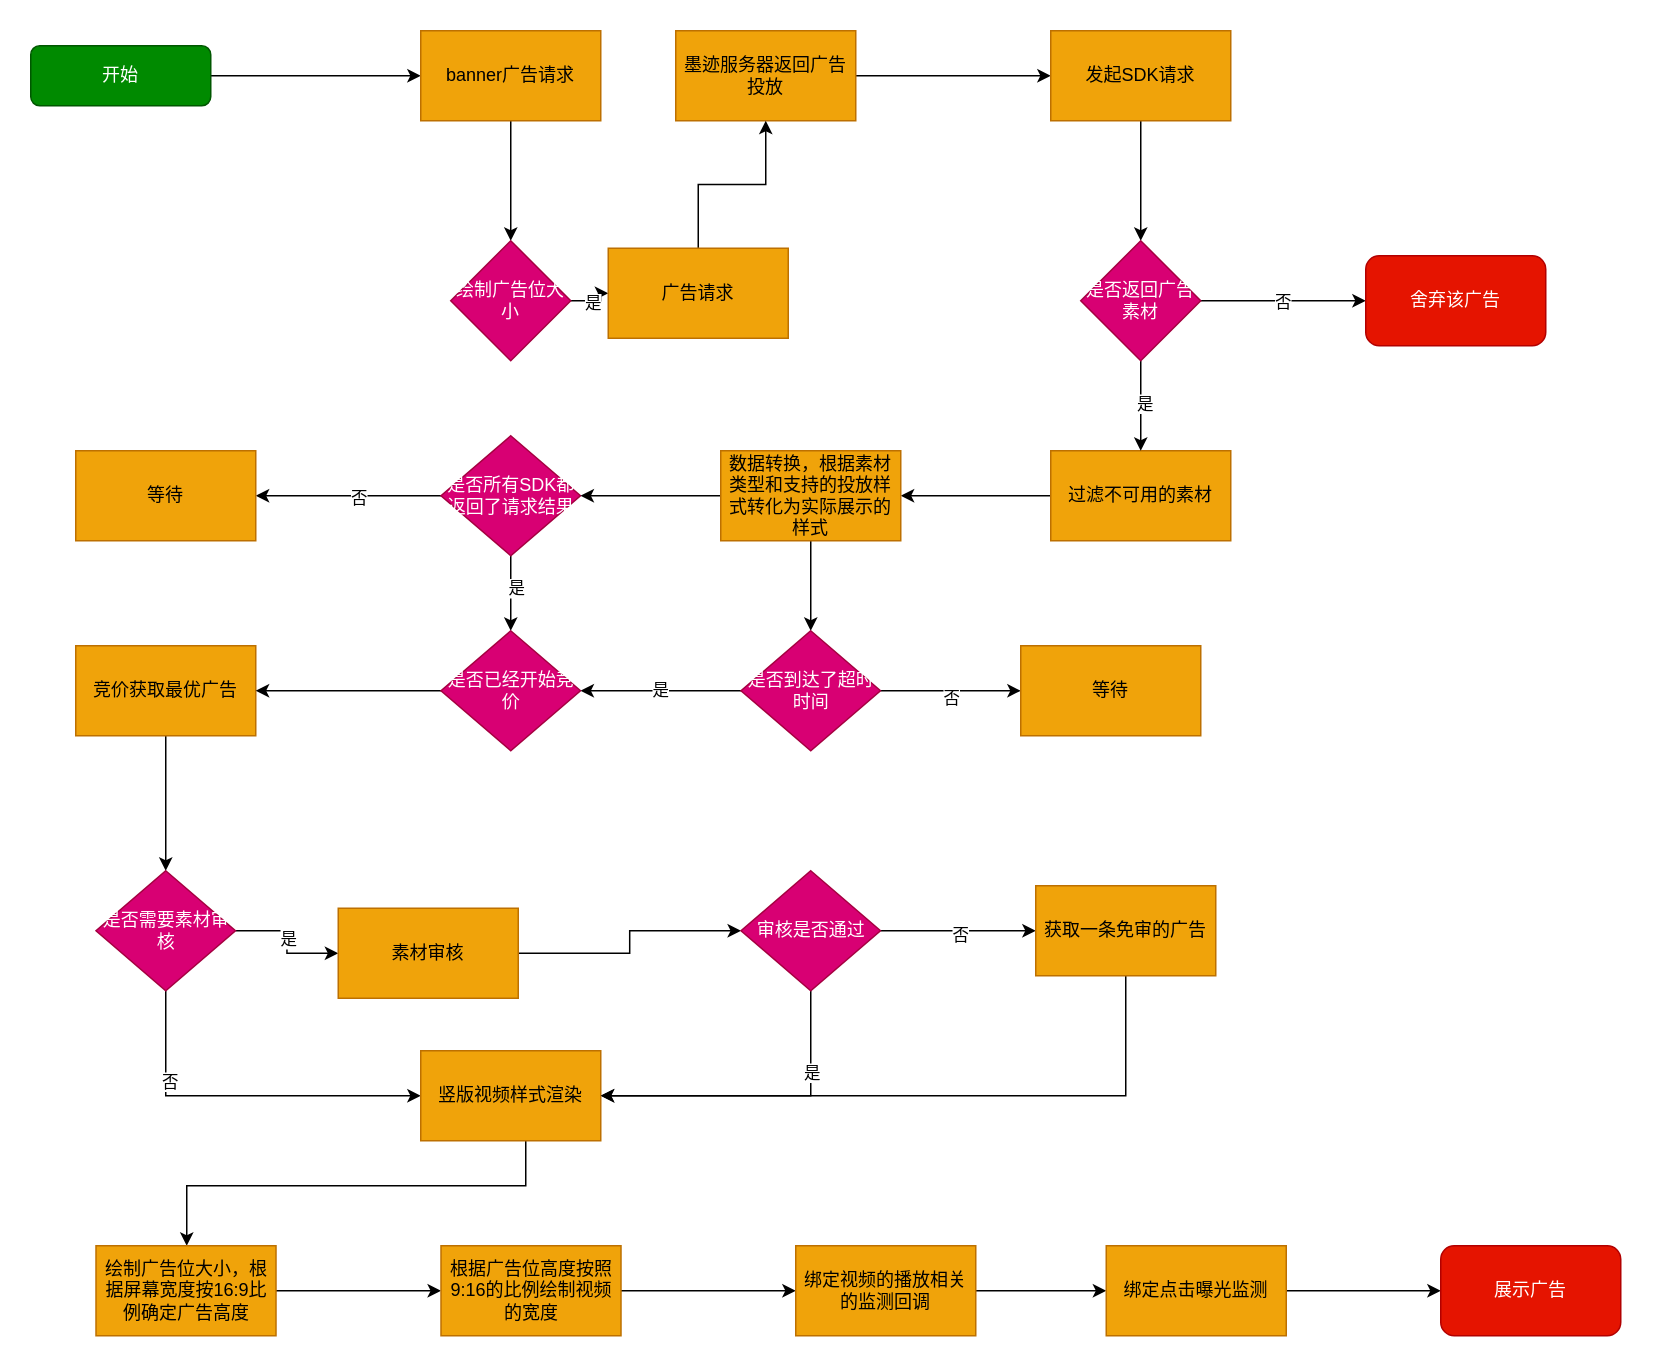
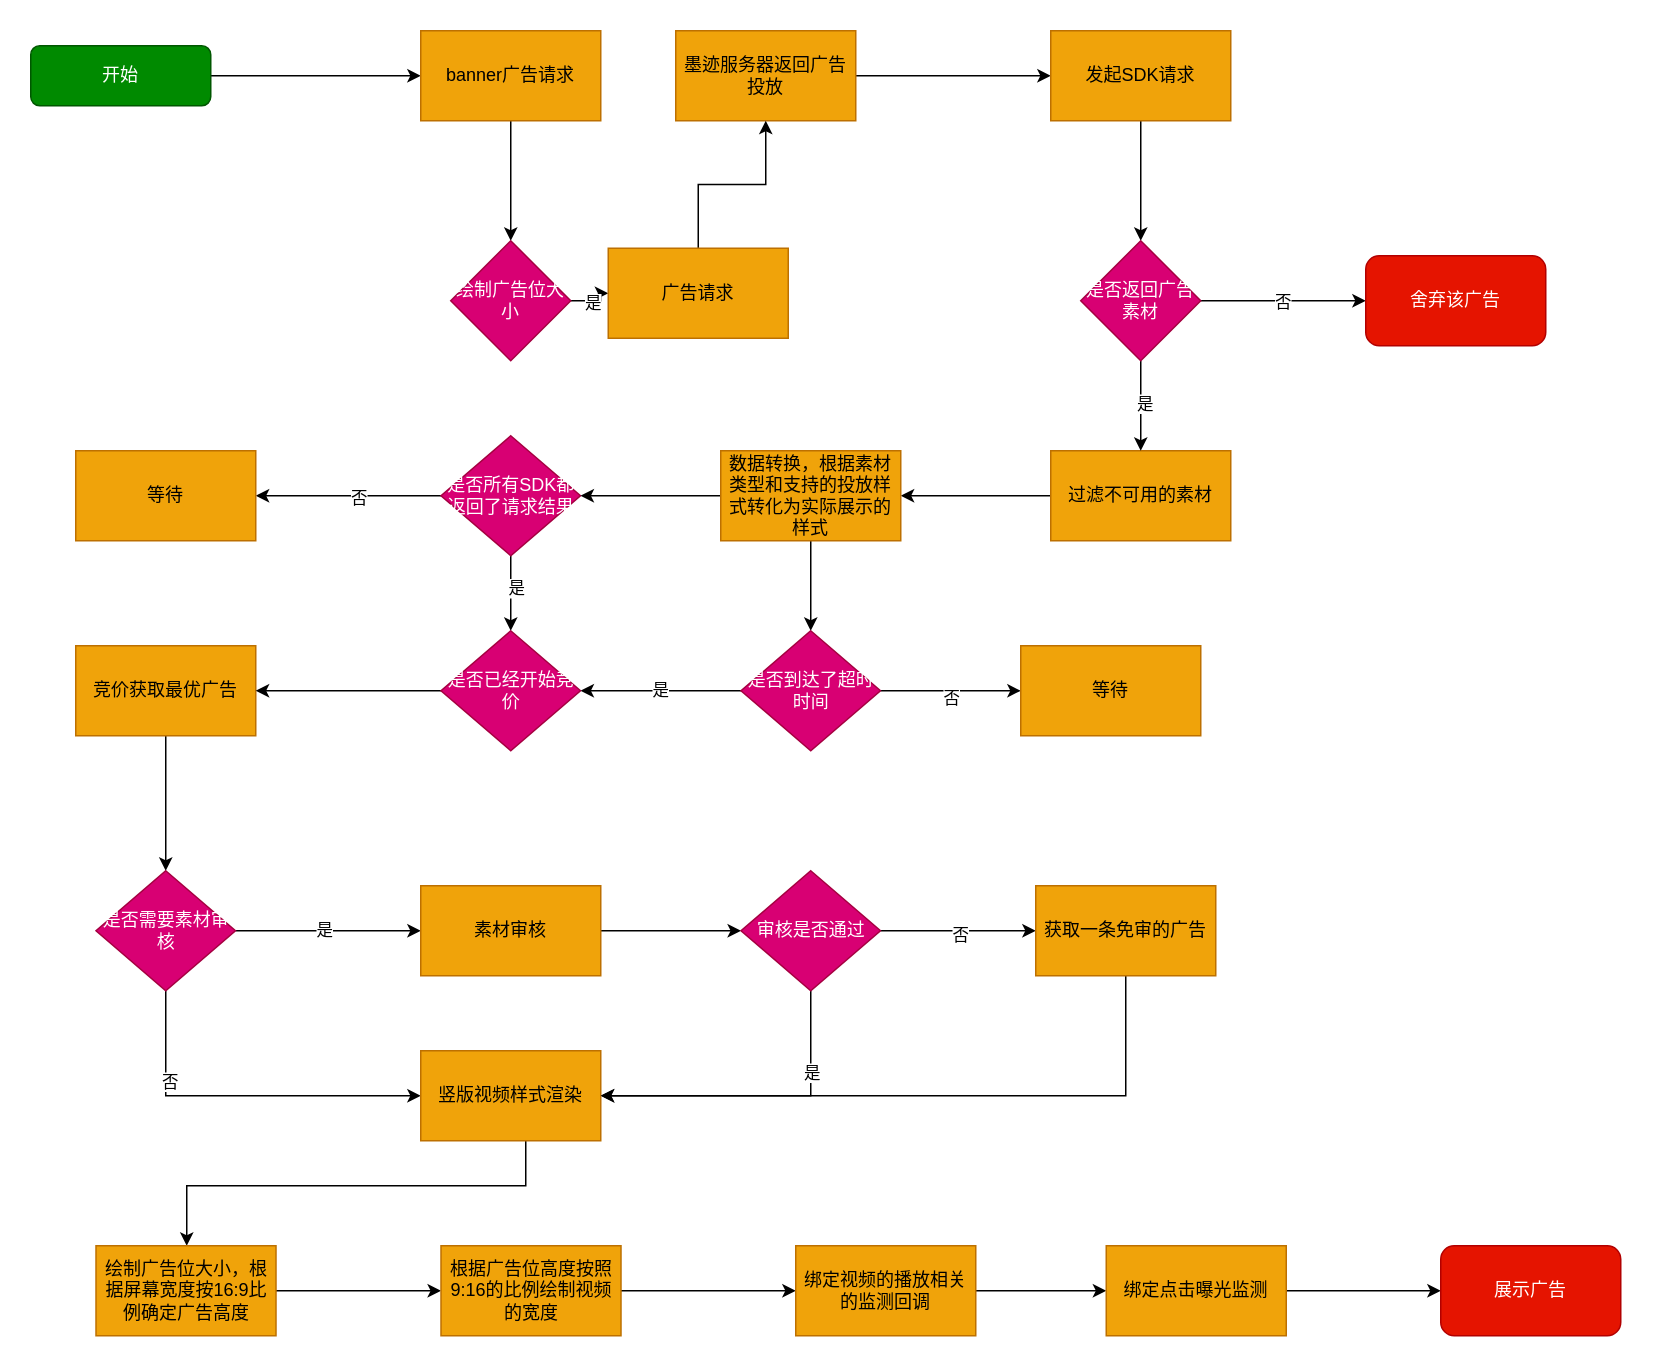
  <mxCell id="0" />
  <mxCell id="1" parent="0" />
  <mxCell id="2" style="edgeStyle=orthogonalEdgeStyle;rounded=0;orthogonalLoop=1;jettySize=auto;html=1;entryX=0;entryY=0.5;entryDx=0;entryDy=0;" edge="1" parent="1" source="3" target="5"><mxGeometry relative="1" as="geometry" /></mxCell>
  <mxCell id="3" value="开始" style="rounded=1;whiteSpace=wrap;html=1;fillColor=#008a00;fontColor=#ffffff;strokeColor=#005700;" vertex="1" parent="1"><mxGeometry x="20" y="30" width="120" height="40" as="geometry" /></mxCell>
  <mxCell id="4" value="" style="edgeStyle=orthogonalEdgeStyle;rounded=0;orthogonalLoop=1;jettySize=auto;html=1;" edge="1" parent="1" source="5" target="8"><mxGeometry relative="1" as="geometry" /></mxCell>
  <mxCell id="5" value="banner广告请求" style="whiteSpace=wrap;html=1;fillColor=#f0a30a;fontColor=#000000;strokeColor=#BD7000;" vertex="1" parent="1"><mxGeometry x="280" y="20" width="120" height="60" as="geometry" /></mxCell>
  <mxCell id="6" value="" style="edgeStyle=orthogonalEdgeStyle;rounded=0;orthogonalLoop=1;jettySize=auto;html=1;" edge="1" parent="1" source="8" target="23"><mxGeometry relative="1" as="geometry" /></mxCell>
  <mxCell id="7" value="是" style="edgeLabel;html=1;align=center;verticalAlign=middle;resizable=0;points=[];" vertex="1" connectable="0" parent="6"><mxGeometry x="-0.068" y="-1" relative="1" as="geometry"><mxPoint as="offset" /></mxGeometry></mxCell>
  <mxCell id="8" value="绘制广告位大小" style="rhombus;whiteSpace=wrap;html=1;rounded=0;fillColor=#d80073;fontColor=#ffffff;strokeColor=#A50040;" vertex="1" parent="1"><mxGeometry x="300" width="80" height="80" as="geometry" y="160" /></mxCell>
  <mxCell id="9" style="edgeStyle=orthogonalEdgeStyle;rounded=0;orthogonalLoop=1;jettySize=auto;html=1;" edge="1" parent="1" source="10" target="12"><mxGeometry relative="1" as="geometry" /></mxCell>
  <mxCell id="10" value="墨迹服务器返回广告投放" style="whiteSpace=wrap;html=1;fillColor=#f0a30a;fontColor=#000000;strokeColor=#BD7000;" vertex="1" parent="1"><mxGeometry x="450" y="20" width="120" height="60" as="geometry" /></mxCell>
  <mxCell id="11" value="" style="edgeStyle=orthogonalEdgeStyle;rounded=0;orthogonalLoop=1;jettySize=auto;html=1;" edge="1" parent="1" source="12" target="28"><mxGeometry relative="1" as="geometry" /></mxCell>
  <mxCell id="12" value="发起SDK请求" style="whiteSpace=wrap;html=1;fillColor=#f0a30a;fontColor=#000000;strokeColor=#BD7000;" vertex="1" parent="1"><mxGeometry x="700" y="20" width="120" height="60" as="geometry" /></mxCell>
  <mxCell id="13" value="" style="edgeStyle=orthogonalEdgeStyle;rounded=0;orthogonalLoop=1;jettySize=auto;html=1;" edge="1" parent="1" source="14" target="32"><mxGeometry relative="1" as="geometry" /></mxCell>
  <mxCell id="14" value="过滤不可用的素材" style="whiteSpace=wrap;html=1;fillColor=#f0a30a;fontColor=#000000;strokeColor=#BD7000;" vertex="1" parent="1"><mxGeometry x="700" y="300" width="120" height="60" as="geometry" /></mxCell>
  <mxCell id="15" value="" style="edgeStyle=orthogonalEdgeStyle;rounded=0;orthogonalLoop=1;jettySize=auto;html=1;" edge="1" parent="1" source="16" target="45"><mxGeometry relative="1" as="geometry" /></mxCell>
  <mxCell id="16" value="竞价获取最优广告" style="whiteSpace=wrap;html=1;fillColor=#f0a30a;fontColor=#000000;strokeColor=#BD7000;" vertex="1" parent="1"><mxGeometry x="50" y="430" width="120" height="60" as="geometry" /></mxCell>
  <mxCell id="17" value="" style="edgeStyle=orthogonalEdgeStyle;rounded=0;orthogonalLoop=1;jettySize=auto;html=1;" edge="1" parent="1" source="21" target="38"><mxGeometry relative="1" as="geometry" /></mxCell>
  <mxCell id="18" value="是" style="edgeLabel;html=1;align=center;verticalAlign=middle;resizable=0;points=[];" vertex="1" connectable="0" parent="17"><mxGeometry x="-0.16" y="3" relative="1" as="geometry"><mxPoint as="offset" /></mxGeometry></mxCell>
  <mxCell id="19" value="" style="edgeStyle=orthogonalEdgeStyle;rounded=0;orthogonalLoop=1;jettySize=auto;html=1;" edge="1" parent="1" source="21" target="39"><mxGeometry relative="1" as="geometry" /></mxCell>
  <mxCell id="20" value="否" style="edgeLabel;html=1;align=center;verticalAlign=middle;resizable=0;points=[];" vertex="1" connectable="0" parent="19"><mxGeometry x="-0.102" y="1" relative="1" as="geometry"><mxPoint as="offset" /></mxGeometry></mxCell>
  <mxCell id="21" value="是否所有SDK都返回了请求结果" style="rhombus;whiteSpace=wrap;html=1;rounded=0;fillColor=#d80073;fontColor=#ffffff;strokeColor=#A50040;" vertex="1" parent="1"><mxGeometry x="293.5" y="290" width="93" height="80" as="geometry" /></mxCell>
  <mxCell id="22" value="" style="edgeStyle=orthogonalEdgeStyle;rounded=0;orthogonalLoop=1;jettySize=auto;html=1;" edge="1" parent="1" source="23" target="10"><mxGeometry relative="1" as="geometry" /></mxCell>
  <mxCell id="23" value="广告请求" style="whiteSpace=wrap;html=1;fillColor=#f0a30a;fontColor=#000000;strokeColor=#BD7000;" vertex="1" parent="1"><mxGeometry x="405" y="165" width="120" height="60" as="geometry" /></mxCell>
  <mxCell id="24" value="" style="edgeStyle=orthogonalEdgeStyle;rounded=0;orthogonalLoop=1;jettySize=auto;html=1;" edge="1" parent="1" source="28" target="14"><mxGeometry relative="1" as="geometry" /></mxCell>
  <mxCell id="25" value="是" style="edgeLabel;html=1;align=center;verticalAlign=middle;resizable=0;points=[];" vertex="1" connectable="0" parent="24"><mxGeometry x="-0.067" y="2" relative="1" as="geometry"><mxPoint as="offset" /></mxGeometry></mxCell>
  <mxCell id="26" value="" style="edgeStyle=orthogonalEdgeStyle;rounded=0;orthogonalLoop=1;jettySize=auto;html=1;" edge="1" parent="1" source="28" target="29"><mxGeometry relative="1" as="geometry" /></mxCell>
  <mxCell id="27" value="否" style="edgeLabel;html=1;align=center;verticalAlign=middle;resizable=0;points=[];" vertex="1" connectable="0" parent="26"><mxGeometry x="-0.018" relative="1" as="geometry"><mxPoint as="offset" /></mxGeometry></mxCell>
  <mxCell id="28" value="是否返回广告素材" style="rhombus;whiteSpace=wrap;html=1;rounded=0;fillColor=#d80073;fontColor=#ffffff;strokeColor=#A50040;" vertex="1" parent="1"><mxGeometry x="720" width="80" height="80" as="geometry" y="160" /></mxCell>
  <mxCell id="29" value="舍弃该广告" style="rounded=1;whiteSpace=wrap;html=1;fillColor=#e51400;strokeColor=#B20000;fontColor=#ffffff;" vertex="1" parent="1"><mxGeometry x="910" y="170" width="120" height="60" as="geometry" /></mxCell>
  <mxCell id="30" value="" style="edgeStyle=orthogonalEdgeStyle;rounded=0;orthogonalLoop=1;jettySize=auto;html=1;" edge="1" parent="1" source="32" target="21"><mxGeometry relative="1" as="geometry" /></mxCell>
  <mxCell id="31" value="" style="edgeStyle=orthogonalEdgeStyle;rounded=0;orthogonalLoop=1;jettySize=auto;html=1;" edge="1" parent="1" source="32" target="36"><mxGeometry relative="1" as="geometry" /></mxCell>
  <mxCell id="32" value="数据转换，根据素材类型和支持的投放样式转化为实际展示的样式" style="whiteSpace=wrap;html=1;fillColor=#f0a30a;fontColor=#000000;strokeColor=#BD7000;" vertex="1" parent="1"><mxGeometry x="480" y="300" width="120" height="60" as="geometry" /></mxCell>
  <mxCell id="33" value="是" style="edgeStyle=orthogonalEdgeStyle;rounded=0;orthogonalLoop=1;jettySize=auto;html=1;" edge="1" parent="1" source="36" target="38"><mxGeometry relative="1" as="geometry" /></mxCell>
  <mxCell id="34" value="" style="edgeStyle=orthogonalEdgeStyle;rounded=0;orthogonalLoop=1;jettySize=auto;html=1;" edge="1" parent="1" source="36" target="40"><mxGeometry relative="1" as="geometry" /></mxCell>
  <mxCell id="35" value="否" style="edgeLabel;html=1;align=center;verticalAlign=middle;resizable=0;points=[];" vertex="1" connectable="0" parent="34"><mxGeometry x="-0.005" y="-4" relative="1" as="geometry"><mxPoint as="offset" /></mxGeometry></mxCell>
  <mxCell id="36" value="是否到达了超时时间" style="rhombus;whiteSpace=wrap;html=1;rounded=0;fillColor=#d80073;fontColor=#ffffff;strokeColor=#A50040;" vertex="1" parent="1"><mxGeometry x="493.5" y="420" width="93" height="80" as="geometry" /></mxCell>
  <mxCell id="37" value="" style="edgeStyle=orthogonalEdgeStyle;rounded=0;orthogonalLoop=1;jettySize=auto;html=1;" edge="1" parent="1" source="38" target="16"><mxGeometry relative="1" as="geometry" /></mxCell>
  <mxCell id="38" value="是否已经开始竞价" style="rhombus;whiteSpace=wrap;html=1;rounded=0;fillColor=#d80073;fontColor=#ffffff;strokeColor=#A50040;" vertex="1" parent="1"><mxGeometry x="293.5" y="420" width="93" height="80" as="geometry" /></mxCell>
  <mxCell id="39" value="等待" style="whiteSpace=wrap;html=1;fillColor=#f0a30a;fontColor=#000000;strokeColor=#BD7000;" vertex="1" parent="1"><mxGeometry x="50" y="300" width="120" height="60" as="geometry" /></mxCell>
  <mxCell id="40" value="等待" style="whiteSpace=wrap;html=1;fillColor=#f0a30a;fontColor=#000000;strokeColor=#BD7000;" vertex="1" parent="1"><mxGeometry x="680" y="430" width="120" height="60" as="geometry" /></mxCell>
  <mxCell id="41" value="" style="edgeStyle=orthogonalEdgeStyle;rounded=0;orthogonalLoop=1;jettySize=auto;html=1;" edge="1" parent="1" source="45" target="47"><mxGeometry relative="1" as="geometry" /></mxCell>
  <mxCell id="42" value="是" style="edgeLabel;html=1;align=center;verticalAlign=middle;resizable=0;points=[];" vertex="1" connectable="0" parent="41"><mxGeometry x="-0.048" y="1" relative="1" as="geometry"><mxPoint as="offset" /></mxGeometry></mxCell>
  <mxCell id="43" style="edgeStyle=orthogonalEdgeStyle;rounded=0;orthogonalLoop=1;jettySize=auto;html=1;entryX=0;entryY=0.5;entryDx=0;entryDy=0;" edge="1" parent="1" source="45" target="54"><mxGeometry relative="1" as="geometry"><mxPoint x="170" y="740" as="targetPoint" /><Array as="points"><mxPoint x="110" y="730" /></Array></mxGeometry></mxCell>
  <mxCell id="44" value="否" style="edgeLabel;html=1;align=center;verticalAlign=middle;resizable=0;points=[];" vertex="1" connectable="0" parent="43"><mxGeometry x="-0.504" y="2" relative="1" as="geometry"><mxPoint as="offset" /></mxGeometry></mxCell>
  <mxCell id="45" value="是否需要素材审核" style="rhombus;whiteSpace=wrap;html=1;rounded=0;fillColor=#d80073;fontColor=#ffffff;strokeColor=#A50040;" vertex="1" parent="1"><mxGeometry x="63.5" y="580" width="93" height="80" as="geometry" /></mxCell>
  <mxCell id="46" value="" style="edgeStyle=orthogonalEdgeStyle;rounded=0;orthogonalLoop=1;jettySize=auto;html=1;" edge="1" parent="1" source="47" target="52"><mxGeometry relative="1" as="geometry" /></mxCell>
- <mxCell id="47" value="素材审核" style="whiteSpace=wrap;html=1;fillColor=#f0a30a;fontColor=#000000;strokeColor=#BD7000;" vertex="1" parent="1"><mxGeometry x="225" y="605" width="120" height="60" as="geometry" /></mxCell>
+ <mxCell id="47" value="素材审核" style="whiteSpace=wrap;html=1;fillColor=#f0a30a;fontColor=#000000;strokeColor=#BD7000;" vertex="1" parent="1"><mxGeometry x="280" y="590" width="120" height="60" as="geometry" /></mxCell>
  <mxCell id="48" style="edgeStyle=orthogonalEdgeStyle;rounded=0;orthogonalLoop=1;jettySize=auto;html=1;entryX=1;entryY=0.5;entryDx=0;entryDy=0;" edge="1" parent="1" source="52" target="54"><mxGeometry relative="1" as="geometry"><Array as="points"><mxPoint x="540" y="730" /></Array></mxGeometry></mxCell>
  <mxCell id="49" value="是" style="edgeLabel;html=1;align=center;verticalAlign=middle;resizable=0;points=[];" vertex="1" connectable="0" parent="48"><mxGeometry x="-0.485" relative="1" as="geometry"><mxPoint as="offset" /></mxGeometry></mxCell>
  <mxCell id="50" value="" style="edgeStyle=orthogonalEdgeStyle;rounded=0;orthogonalLoop=1;jettySize=auto;html=1;" edge="1" parent="1" source="52" target="56"><mxGeometry relative="1" as="geometry" /></mxCell>
  <mxCell id="51" value="否" style="edgeLabel;html=1;align=center;verticalAlign=middle;resizable=0;points=[];" vertex="1" connectable="0" parent="50"><mxGeometry x="0.029" y="-2" relative="1" as="geometry"><mxPoint as="offset" /></mxGeometry></mxCell>
  <mxCell id="52" value="审核是否通过" style="rhombus;whiteSpace=wrap;html=1;rounded=0;fillColor=#d80073;fontColor=#ffffff;strokeColor=#A50040;" vertex="1" parent="1"><mxGeometry x="493.5" y="580" width="93" height="80" as="geometry" /></mxCell>
  <mxCell id="53" value="" style="edgeStyle=orthogonalEdgeStyle;rounded=0;orthogonalLoop=1;jettySize=auto;html=1;" edge="1" parent="1" source="54" target="58"><mxGeometry relative="1" as="geometry"><Array as="points"><mxPoint x="350" y="790" /><mxPoint x="124" y="790" /></Array></mxGeometry></mxCell>
  <mxCell id="54" value="竖版视频样式渲染" style="whiteSpace=wrap;html=1;fillColor=#f0a30a;fontColor=#000000;strokeColor=#BD7000;" vertex="1" parent="1"><mxGeometry x="280" y="700" width="120" height="60" as="geometry" /></mxCell>
  <mxCell id="55" style="edgeStyle=orthogonalEdgeStyle;rounded=0;orthogonalLoop=1;jettySize=auto;html=1;entryX=1;entryY=0.5;entryDx=0;entryDy=0;" edge="1" parent="1" source="56" target="54"><mxGeometry relative="1" as="geometry"><Array as="points"><mxPoint x="750" y="730" /></Array></mxGeometry></mxCell>
  <mxCell id="56" value="获取一条免审的广告" style="whiteSpace=wrap;html=1;fillColor=#f0a30a;fontColor=#000000;strokeColor=#BD7000;" vertex="1" parent="1"><mxGeometry x="690" y="590" width="120" height="60" as="geometry" /></mxCell>
  <mxCell id="57" value="" style="edgeStyle=orthogonalEdgeStyle;rounded=0;orthogonalLoop=1;jettySize=auto;html=1;" edge="1" parent="1" source="58" target="60"><mxGeometry relative="1" as="geometry" /></mxCell>
  <mxCell id="58" value="绘制广告位大小，根据屏幕宽度按16:9比例确定广告高度" style="whiteSpace=wrap;html=1;fillColor=#f0a30a;strokeColor=#BD7000;fontColor=#000000;" vertex="1" parent="1"><mxGeometry x="63.5" y="830" width="120" height="60" as="geometry" /></mxCell>
  <mxCell id="59" value="" style="edgeStyle=orthogonalEdgeStyle;rounded=0;orthogonalLoop=1;jettySize=auto;html=1;" edge="1" parent="1" source="60" target="62"><mxGeometry relative="1" as="geometry" /></mxCell>
  <mxCell id="60" value="根据广告位高度按照9:16的比例绘制视频的宽度" style="whiteSpace=wrap;html=1;fillColor=#f0a30a;strokeColor=#BD7000;fontColor=#000000;" vertex="1" parent="1"><mxGeometry x="293.5" y="830" width="120" height="60" as="geometry" /></mxCell>
  <mxCell id="61" value="" style="edgeStyle=orthogonalEdgeStyle;rounded=0;orthogonalLoop=1;jettySize=auto;html=1;" edge="1" parent="1" source="62" target="64"><mxGeometry relative="1" as="geometry" /></mxCell>
  <mxCell id="62" value="绑定视频的播放相关的监测回调" style="whiteSpace=wrap;html=1;fillColor=#f0a30a;strokeColor=#BD7000;fontColor=#000000;" vertex="1" parent="1"><mxGeometry x="530" y="830" width="120" height="60" as="geometry" /></mxCell>
  <mxCell id="63" value="" style="edgeStyle=orthogonalEdgeStyle;rounded=0;orthogonalLoop=1;jettySize=auto;html=1;" edge="1" parent="1" source="64" target="65"><mxGeometry relative="1" as="geometry" /></mxCell>
  <mxCell id="64" value="绑定点击曝光监测" style="whiteSpace=wrap;html=1;fillColor=#f0a30a;strokeColor=#BD7000;fontColor=#000000;" vertex="1" parent="1"><mxGeometry x="737" y="830" width="120" height="60" as="geometry" /></mxCell>
  <mxCell id="65" value="展示广告" style="rounded=1;whiteSpace=wrap;html=1;fillColor=#e51400;strokeColor=#B20000;fontColor=#ffffff;" vertex="1" parent="1"><mxGeometry x="960" y="830" width="120" height="60" as="geometry" /></mxCell>
